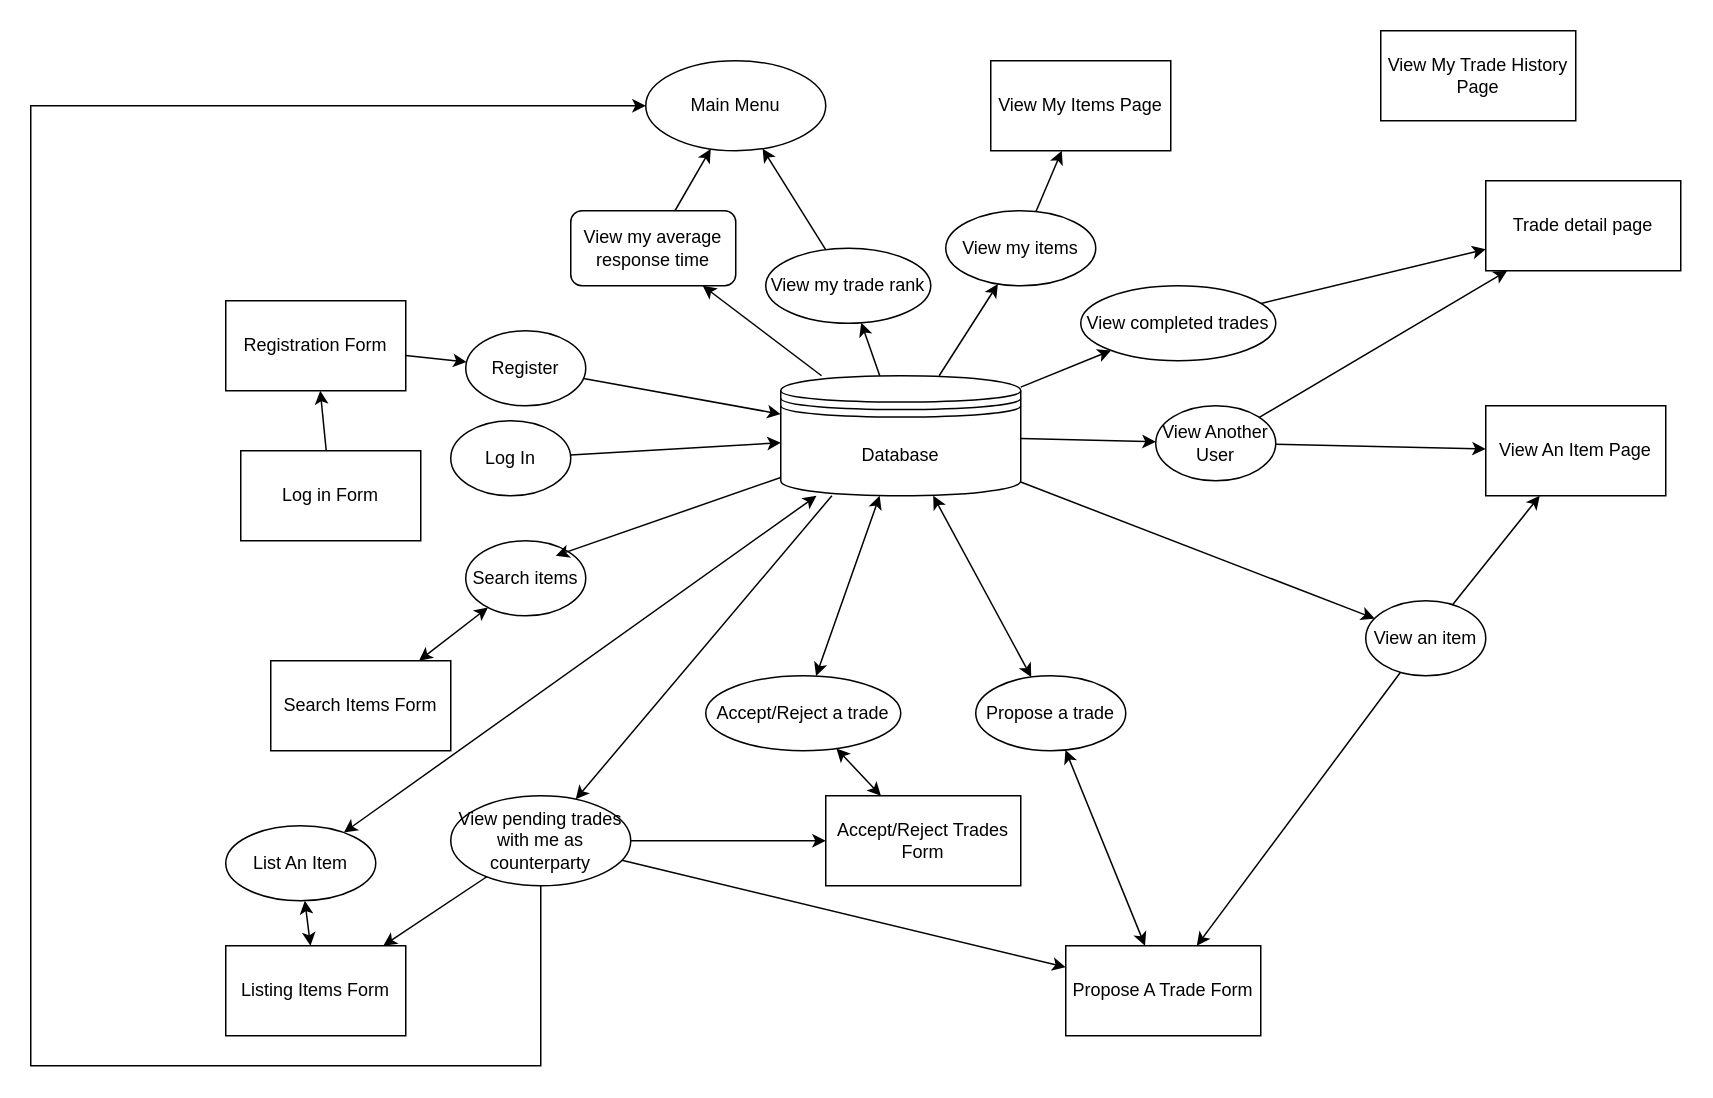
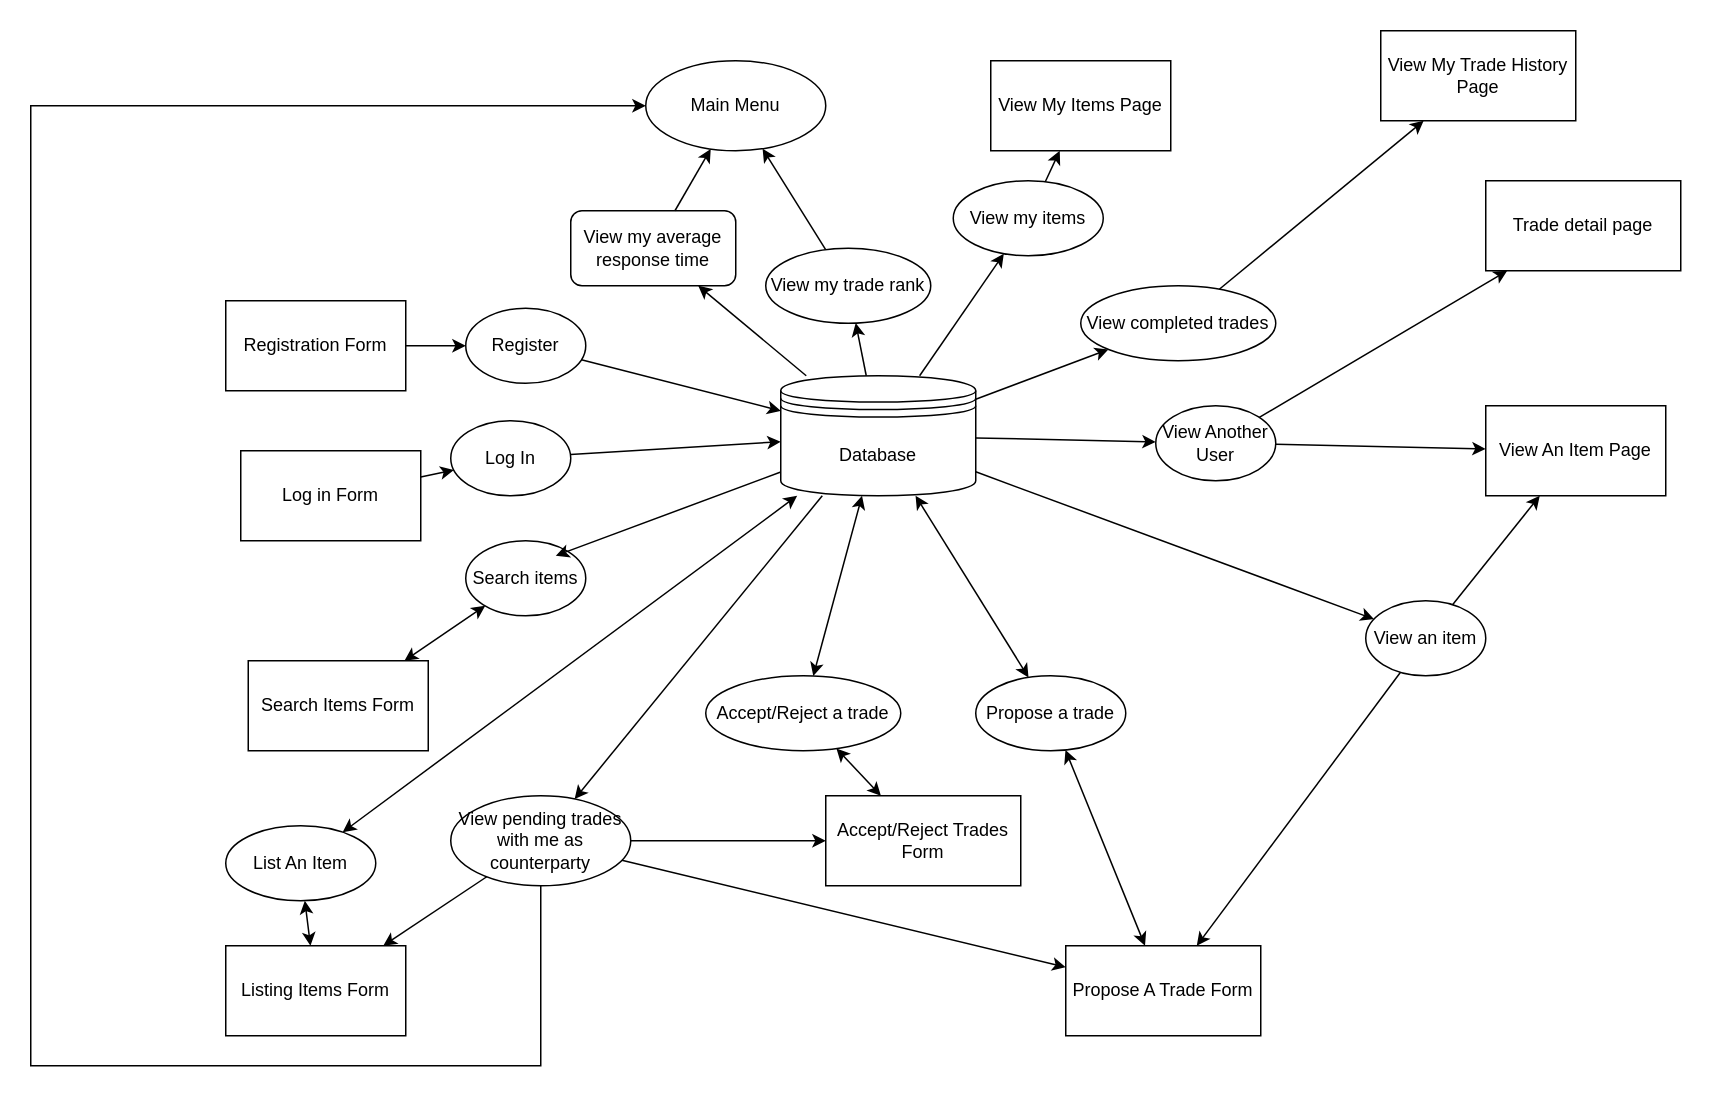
  <mxCell id="0" />
  <mxCell id="1" parent="0" />
- <mxCell id="2" value="Database" style="shape=datastore;whiteSpace=wrap;html=1;" parent="1" vertex="1"><mxGeometry x="520" y="250" width="160" height="80" as="geometry" /></mxCell>
+ <mxCell id="2" value="Database" style="shape=datastore;whiteSpace=wrap;html=1;" parent="1" vertex="1"><mxGeometry x="520" y="250" width="130" height="80" as="geometry" /></mxCell>
  <mxCell id="3" value="Log in Form" style="rounded=0;whiteSpace=wrap;html=1;" parent="1" vertex="1"><mxGeometry x="160" y="300" width="120" height="60" as="geometry" /></mxCell>
  <mxCell id="4" value="Registration Form" style="rounded=0;whiteSpace=wrap;html=1;" parent="1" vertex="1"><mxGeometry x="150" y="200" width="120" height="60" as="geometry" /></mxCell>
  <mxCell id="5" value="Main Menu" style="ellipse;whiteSpace=wrap;html=1;" parent="1" vertex="1"><mxGeometry x="430" y="40" width="120" height="60" as="geometry" /></mxCell>
  <mxCell id="6" value="Listing Items Form" style="rounded=0;whiteSpace=wrap;html=1;" parent="1" vertex="1"><mxGeometry x="150" y="630" width="120" height="60" as="geometry" /></mxCell>
  <mxCell id="7" value="View My Items Page" style="rounded=0;whiteSpace=wrap;html=1;" parent="1" vertex="1"><mxGeometry x="660" y="40" width="120" height="60" as="geometry" /></mxCell>
- <mxCell id="8" value="Search Items Form" style="rounded=0;whiteSpace=wrap;html=1;" parent="1" vertex="1"><mxGeometry x="180" y="440" width="120" height="60" as="geometry" /></mxCell>
+ <mxCell id="8" value="Search Items Form" style="rounded=0;whiteSpace=wrap;html=1;" parent="1" vertex="1"><mxGeometry x="165" y="440" width="120" height="60" as="geometry" /></mxCell>
  <mxCell id="9" value="View An Item Page" style="rounded=0;whiteSpace=wrap;html=1;" parent="1" vertex="1"><mxGeometry x="990" y="270" width="120" height="60" as="geometry" /></mxCell>
  <mxCell id="10" value="Propose A Trade Form" style="rounded=0;whiteSpace=wrap;html=1;" parent="1" vertex="1"><mxGeometry x="710" y="630" width="130" height="60" as="geometry" /></mxCell>
  <mxCell id="11" value="Accept/Reject Trades Form" style="rounded=0;whiteSpace=wrap;html=1;" parent="1" vertex="1"><mxGeometry x="550" y="530" width="130" height="60" as="geometry" /></mxCell>
  <mxCell id="12" value="View My Trade History Page" style="rounded=0;whiteSpace=wrap;html=1;" parent="1" vertex="1"><mxGeometry x="920" y="20" width="130" height="60" as="geometry" /></mxCell>
  <mxCell id="13" value="List An Item" style="ellipse;whiteSpace=wrap;html=1;" parent="1" vertex="1"><mxGeometry x="150" y="550" width="100" height="50" as="geometry" /></mxCell>
  <mxCell id="14" value="Log In" style="ellipse;whiteSpace=wrap;html=1;" parent="1" vertex="1"><mxGeometry x="300" y="280" width="80" height="50" as="geometry" /></mxCell>
- <mxCell id="15" value="Register" style="ellipse;whiteSpace=wrap;html=1;" parent="1" vertex="1"><mxGeometry y="220" width="80" height="50" as="geometry" x="310" /></mxCell>
+ <mxCell id="15" value="Register" style="ellipse;whiteSpace=wrap;html=1;" parent="1" vertex="1"><mxGeometry x="310" y="205" width="80" height="50" as="geometry" /></mxCell>
  <mxCell id="16" value="View my average response time" style="whiteSpace=wrap;html=1;rounded=1;" parent="1" vertex="1"><mxGeometry x="380" y="140" width="110" height="50" as="geometry" /></mxCell>
  <mxCell id="17" value="View my trade rank" style="ellipse;whiteSpace=wrap;html=1;" parent="1" vertex="1"><mxGeometry x="510" y="165" width="110" height="50" as="geometry" /></mxCell>
- <mxCell id="18" value="" style="endArrow=classic;html=1;rounded=0;" parent="1" source="3" target="4" edge="1"><mxGeometry width="50" height="50" relative="1" as="geometry"><mxPoint x="600" y="430" as="sourcePoint" /><mxPoint x="650" y="380" as="targetPoint" /></mxGeometry></mxCell>
+ <mxCell id="18" value="" style="endArrow=classic;html=1;rounded=0;" parent="1" source="3" target="14" edge="1"><mxGeometry width="50" height="50" relative="1" as="geometry"><mxPoint x="600" y="430" as="sourcePoint" /><mxPoint x="650" y="380" as="targetPoint" /></mxGeometry></mxCell>
  <mxCell id="19" value="" style="endArrow=classic;html=1;rounded=0;" parent="1" source="14" target="2" edge="1"><mxGeometry width="50" height="50" relative="1" as="geometry"><mxPoint x="166.96" y="123" as="sourcePoint" /><mxPoint x="314" y="305" as="targetPoint" /></mxGeometry></mxCell>
  <mxCell id="20" value="" style="endArrow=classic;html=1;rounded=0;" parent="1" target="2" edge="1" source="15"><mxGeometry width="50" height="50" relative="1" as="geometry"><mxPoint x="420.004" y="243.414" as="sourcePoint" /><mxPoint x="590.46" y="226.592" as="targetPoint" /></mxGeometry></mxCell>
  <mxCell id="21" value="" style="endArrow=classic;html=1;rounded=0;" parent="1" source="4" target="15" edge="1"><mxGeometry width="50" height="50" relative="1" as="geometry"><mxPoint x="430.004" y="253.414" as="sourcePoint" /><mxPoint x="560" y="290" as="targetPoint" /></mxGeometry></mxCell>
  <mxCell id="22" value="" style="endArrow=classic;html=1;rounded=0;" parent="1" source="2" target="16" edge="1"><mxGeometry width="50" height="50" relative="1" as="geometry"><mxPoint x="600" y="430" as="sourcePoint" /><mxPoint x="650" y="380" as="targetPoint" /></mxGeometry></mxCell>
  <mxCell id="23" value="" style="endArrow=classic;html=1;rounded=0;" parent="1" source="2" target="17" edge="1"><mxGeometry width="50" height="50" relative="1" as="geometry"><mxPoint x="573.5" y="267" as="sourcePoint" /><mxPoint x="580" y="220" as="targetPoint" /></mxGeometry></mxCell>
  <mxCell id="24" value="" style="endArrow=classic;html=1;rounded=0;" parent="1" source="17" target="5" edge="1"><mxGeometry width="50" height="50" relative="1" as="geometry"><mxPoint x="624.98" y="260.98" as="sourcePoint" /><mxPoint x="707.96" y="191" as="targetPoint" /></mxGeometry></mxCell>
  <mxCell id="25" value="" style="endArrow=classic;html=1;rounded=0;exitX=0.5;exitY=1;exitDx=0;exitDy=0;" parent="1" source="52" target="5" edge="1"><mxGeometry width="50" height="50" relative="1" as="geometry"><mxPoint x="0" y="70" as="sourcePoint" /><mxPoint x="570" y="110" as="targetPoint" /><Array as="points"><mxPoint x="360" y="710" /><mxPoint x="20" y="710" /><mxPoint x="20" y="70" /></Array></mxGeometry></mxCell>
  <mxCell id="26" value="" style="endArrow=classic;html=1;rounded=0;" parent="1" source="16" target="5" edge="1"><mxGeometry width="50" height="50" relative="1" as="geometry"><mxPoint x="573.04" y="157" as="sourcePoint" /><mxPoint x="569.96" y="121.02" as="targetPoint" /></mxGeometry></mxCell>
- <mxCell id="27" value="View my items" style="ellipse;whiteSpace=wrap;html=1;" parent="1" vertex="1"><mxGeometry x="630" y="140" width="100" height="50" as="geometry" /></mxCell>
+ <mxCell id="27" value="View my items" style="ellipse;whiteSpace=wrap;html=1;" parent="1" vertex="1"><mxGeometry x="635" y="120" width="100" height="50" as="geometry" /></mxCell>
  <mxCell id="28" value="" style="endArrow=classic;html=1;rounded=0;" parent="1" source="2" target="27" edge="1"><mxGeometry width="50" height="50" relative="1" as="geometry"><mxPoint x="765.117" y="216.684" as="sourcePoint" /><mxPoint x="649.01" y="317.96" as="targetPoint" /></mxGeometry></mxCell>
  <mxCell id="29" value="" style="endArrow=classic;html=1;rounded=0;" parent="1" source="27" target="7" edge="1"><mxGeometry width="50" height="50" relative="1" as="geometry"><mxPoint x="650" y="330" as="sourcePoint" /><mxPoint x="930" y="215" as="targetPoint" /></mxGeometry></mxCell>
  <mxCell id="30" value="Search items" style="ellipse;whiteSpace=wrap;html=1;" parent="1" vertex="1"><mxGeometry y="360" width="80" height="50" as="geometry" x="310" /></mxCell>
  <mxCell id="31" value="" style="endArrow=classic;startArrow=classic;html=1;rounded=0;" parent="1" source="8" target="30" edge="1"><mxGeometry width="50" height="50" relative="1" as="geometry"><mxPoint x="580" y="430" as="sourcePoint" /><mxPoint x="630" y="380" as="targetPoint" /></mxGeometry></mxCell>
  <mxCell id="32" value="" style="endArrow=classic;html=1;rounded=0;" parent="1" source="2" edge="1"><mxGeometry width="50" height="50" relative="1" as="geometry"><mxPoint x="580" y="430" as="sourcePoint" /><mxPoint x="370" y="370" as="targetPoint" /></mxGeometry></mxCell>
  <mxCell id="33" value="" style="endArrow=classic;startArrow=classic;html=1;rounded=0;" parent="1" source="13" edge="1" target="6"><mxGeometry width="50" height="50" relative="1" as="geometry"><mxPoint x="710" y="160" as="sourcePoint" /><mxPoint x="760" y="110" as="targetPoint" /></mxGeometry></mxCell>
  <mxCell id="34" value="" style="endArrow=classic;startArrow=classic;html=1;rounded=0;" parent="1" source="2" target="13" edge="1"><mxGeometry width="50" height="50" relative="1" as="geometry"><mxPoint x="680" y="250" as="sourcePoint" /><mxPoint x="704" y="190" as="targetPoint" /></mxGeometry></mxCell>
  <mxCell id="35" value="View an item" style="ellipse;whiteSpace=wrap;html=1;" parent="1" vertex="1"><mxGeometry x="910" y="400" width="80" height="50" as="geometry" /></mxCell>
  <mxCell id="36" value="" style="endArrow=classic;html=1;rounded=0;" parent="1" source="2" target="35" edge="1"><mxGeometry width="50" height="50" relative="1" as="geometry"><mxPoint x="550" y="316" as="sourcePoint" /><mxPoint x="590" y="400" as="targetPoint" /></mxGeometry></mxCell>
  <mxCell id="37" value="" style="endArrow=classic;html=1;rounded=0;" parent="1" source="35" target="9" edge="1"><mxGeometry width="50" height="50" relative="1" as="geometry"><mxPoint x="490" y="400" as="sourcePoint" /><mxPoint x="510" y="370" as="targetPoint" /></mxGeometry></mxCell>
  <mxCell id="38" value="" style="endArrow=classic;startArrow=classic;html=1;rounded=0;" parent="1" source="39" target="2" edge="1"><mxGeometry width="50" height="50" relative="1" as="geometry"><mxPoint x="635" y="390" as="sourcePoint" /><mxPoint x="635" y="330" as="targetPoint" /></mxGeometry></mxCell>
  <mxCell id="39" value="Propose a trade" style="ellipse;whiteSpace=wrap;html=1;" parent="1" vertex="1"><mxGeometry x="650" y="450" width="100" height="50" as="geometry" /></mxCell>
  <mxCell id="40" value="" style="endArrow=classic;startArrow=classic;html=1;rounded=0;" parent="1" source="39" target="10" edge="1"><mxGeometry width="50" height="50" relative="1" as="geometry"><mxPoint x="410" y="450" as="sourcePoint" /><mxPoint x="645" y="340" as="targetPoint" /></mxGeometry></mxCell>
  <mxCell id="41" value="Accept/Reject a trade" style="ellipse;whiteSpace=wrap;html=1;" parent="1" vertex="1"><mxGeometry x="470" y="450" width="130" height="50" as="geometry" /></mxCell>
  <mxCell id="42" value="" style="endArrow=classic;startArrow=classic;html=1;rounded=0;" parent="1" source="11" target="41" edge="1"><mxGeometry width="50" height="50" relative="1" as="geometry"><mxPoint x="725.462" y="358.814" as="sourcePoint" /><mxPoint x="673.04" y="341.04" as="targetPoint" /></mxGeometry></mxCell>
  <mxCell id="43" value="View completed trades" style="ellipse;whiteSpace=wrap;html=1;" parent="1" vertex="1"><mxGeometry x="720" y="190" width="130" height="50" as="geometry" /></mxCell>
  <mxCell id="44" value="" style="endArrow=classic;startArrow=classic;html=1;rounded=0;" parent="1" source="41" target="2" edge="1"><mxGeometry width="50" height="50" relative="1" as="geometry"><mxPoint x="810" y="325" as="sourcePoint" /><mxPoint x="710" y="316" as="targetPoint" /></mxGeometry></mxCell>
  <mxCell id="45" value="Trade detail page" style="rounded=0;whiteSpace=wrap;html=1;" parent="1" vertex="1"><mxGeometry x="990" y="120" width="130" height="60" as="geometry" /></mxCell>
  <mxCell id="46" value="" style="endArrow=classic;html=1;rounded=0;" parent="1" source="2" target="43" edge="1"><mxGeometry width="50" height="50" relative="1" as="geometry"><mxPoint x="560" y="430" as="sourcePoint" /><mxPoint x="780" y="320" as="targetPoint" /></mxGeometry></mxCell>
- <mxCell id="47" value="" style="endArrow=classic;html=1;rounded=0;" parent="1" source="43" target="45" edge="1"><mxGeometry width="50" height="50" relative="1" as="geometry"><mxPoint x="710" y="316" as="sourcePoint" /><mxPoint x="801.04" y="328.5" as="targetPoint" /></mxGeometry></mxCell>
+ <mxCell id="47" value="" style="endArrow=classic;html=1;rounded=0;" parent="1" source="43" target="12" edge="1"><mxGeometry width="50" height="50" relative="1" as="geometry"><mxPoint x="710" y="316" as="sourcePoint" /><mxPoint x="801.04" y="328.5" as="targetPoint" /></mxGeometry></mxCell>
  <mxCell id="48" value="View Another User" style="ellipse;whiteSpace=wrap;html=1;" parent="1" vertex="1"><mxGeometry x="770" y="270" width="80" height="50" as="geometry" /></mxCell>
  <mxCell id="49" value="" style="endArrow=classic;html=1;rounded=0;" parent="1" source="2" target="48" edge="1"><mxGeometry width="50" height="50" relative="1" as="geometry"><mxPoint x="585.04" y="340" as="sourcePoint" /><mxPoint x="450" y="400" as="targetPoint" /></mxGeometry></mxCell>
  <mxCell id="50" value="" style="endArrow=classic;html=1;rounded=0;" parent="1" source="48" target="9" edge="1"><mxGeometry width="50" height="50" relative="1" as="geometry"><mxPoint x="597.04" y="341.04" as="sourcePoint" /><mxPoint x="563.345" y="401.432" as="targetPoint" /></mxGeometry></mxCell>
  <mxCell id="51" value="" style="endArrow=classic;html=1;rounded=0;" parent="1" source="48" target="45" edge="1"><mxGeometry width="50" height="50" relative="1" as="geometry"><mxPoint x="522.856" y="443.362" as="sourcePoint" /><mxPoint x="414" y="517" as="targetPoint" /></mxGeometry></mxCell>
  <mxCell id="52" value="View pending trades with me as counterparty" style="ellipse;whiteSpace=wrap;html=1;" vertex="1" parent="1"><mxGeometry x="300" y="530" width="120" height="60" as="geometry" /></mxCell>
  <mxCell id="53" value="" style="endArrow=classic;html=1;rounded=0;exitX=0.213;exitY=1;exitDx=0;exitDy=0;exitPerimeter=0;" edge="1" parent="1" source="2" target="52"><mxGeometry width="50" height="50" relative="1" as="geometry"><mxPoint x="613.902" y="340" as="sourcePoint" /><mxPoint x="627.565" y="480.046" as="targetPoint" /></mxGeometry></mxCell>
  <mxCell id="54" value="" style="endArrow=classic;html=1;rounded=0;" edge="1" parent="1" source="35" target="10"><mxGeometry width="50" height="50" relative="1" as="geometry"><mxPoint x="670.76" y="430" as="sourcePoint" /><mxPoint x="499.996" y="632.358" as="targetPoint" /></mxGeometry></mxCell>
  <mxCell id="55" value="" style="endArrow=classic;html=1;rounded=0;" edge="1" parent="1" source="52" target="6"><mxGeometry width="50" height="50" relative="1" as="geometry"><mxPoint x="328.986" y="579.996" as="sourcePoint" /><mxPoint x="279.996" y="681.05" as="targetPoint" /></mxGeometry></mxCell>
  <mxCell id="56" value="" style="endArrow=classic;html=1;rounded=0;" edge="1" parent="1" source="52" target="10"><mxGeometry width="50" height="50" relative="1" as="geometry"><mxPoint x="334" y="594" as="sourcePoint" /><mxPoint x="265" y="640" as="targetPoint" /></mxGeometry></mxCell>
  <mxCell id="57" value="" style="endArrow=classic;html=1;rounded=0;" edge="1" parent="1" source="52" target="11"><mxGeometry width="50" height="50" relative="1" as="geometry"><mxPoint x="564.08" y="340" as="sourcePoint" /><mxPoint x="393.316" y="542.358" as="targetPoint" /></mxGeometry></mxCell>
